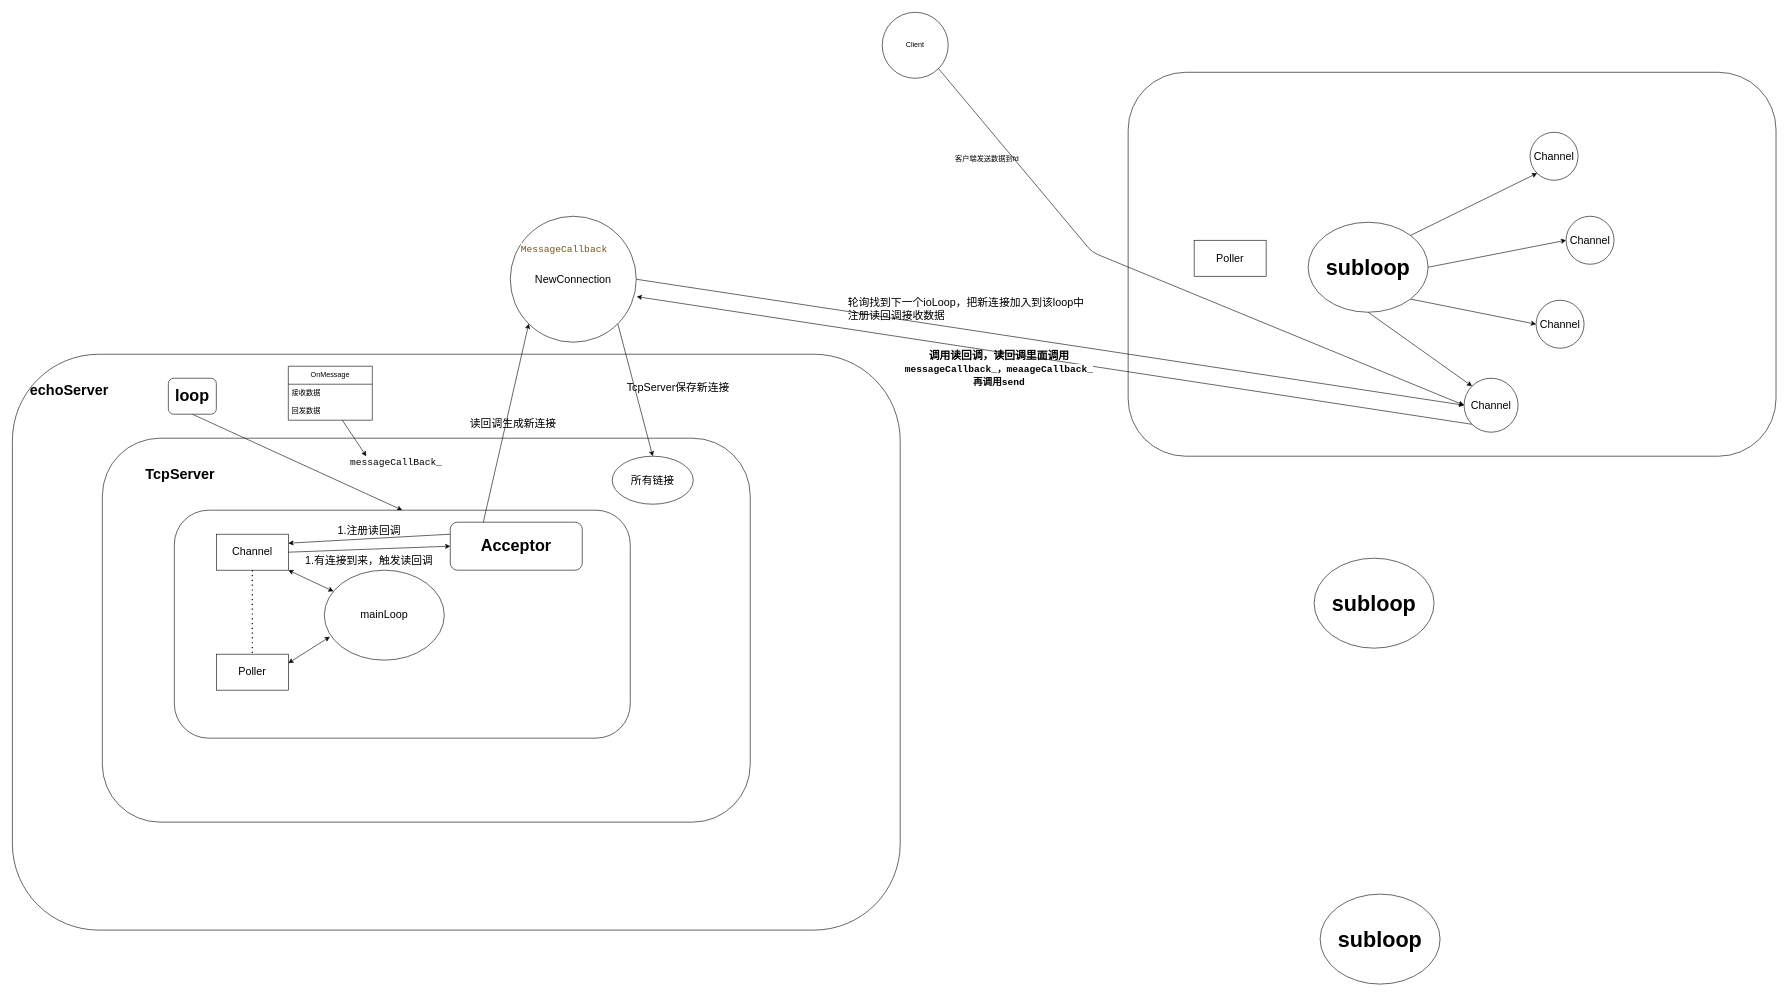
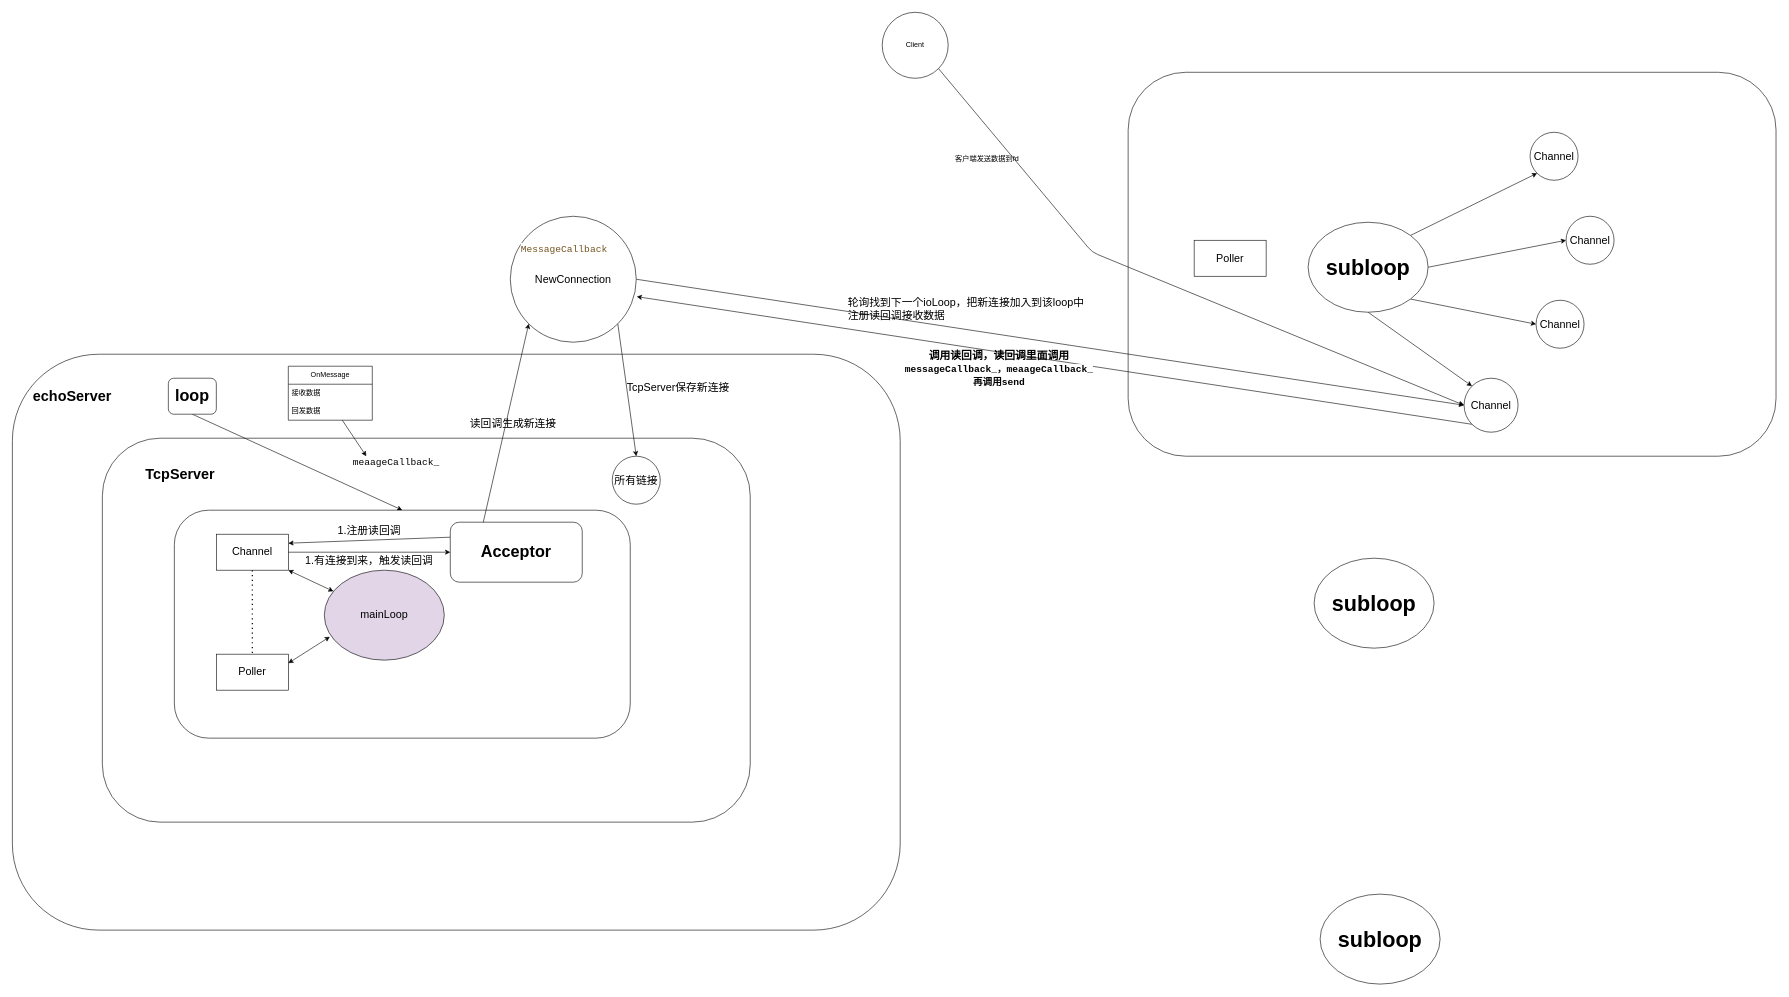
  <mxCell id="0" />
  <mxCell id="1" parent="0" />
  <mxCell id="2" value="&lt;h1&gt;&lt;br&gt;&lt;/h1&gt;" style="rounded=1;whiteSpace=wrap;html=1;fontSize=18;" parent="1" vertex="1"><mxGeometry x="1880" y="120" width="1080" height="640" as="geometry" /></mxCell>
  <mxCell id="3" value="" style="rounded=1;whiteSpace=wrap;html=1;" parent="1" vertex="1"><mxGeometry x="20" y="590" width="1480" height="960" as="geometry" /></mxCell>
- <mxCell id="4" value="&lt;h1&gt;echoServer&lt;/h1&gt;" style="text;html=1;strokeColor=none;fillColor=none;align=center;verticalAlign=middle;whiteSpace=wrap;rounded=0;" parent="1" vertex="1"><mxGeometry x="45" y="630" width="140" height="40" as="geometry" /></mxCell>
+ <mxCell id="4" value="&lt;h1&gt;echoServer&lt;/h1&gt;" style="text;html=1;strokeColor=none;fillColor=none;align=center;verticalAlign=middle;whiteSpace=wrap;rounded=0;" parent="1" vertex="1"><mxGeometry x="50" y="640" width="140" height="40" as="geometry" /></mxCell>
  <mxCell id="5" value="&lt;h1&gt;&lt;br&gt;&lt;/h1&gt;" style="rounded=1;whiteSpace=wrap;html=1;fontSize=18;" parent="1" vertex="1"><mxGeometry x="170" y="730" width="1080" height="640" as="geometry" /></mxCell>
  <mxCell id="6" value="&lt;h1&gt;TcpServer&lt;/h1&gt;" style="text;html=1;strokeColor=none;fillColor=none;align=center;verticalAlign=middle;whiteSpace=wrap;rounded=0;" parent="1" vertex="1"><mxGeometry x="230" y="770" width="140" height="40" as="geometry" /></mxCell>
  <mxCell id="7" style="edgeStyle=none;html=1;exitX=0.5;exitY=1;exitDx=0;exitDy=0;entryX=0.5;entryY=0;entryDx=0;entryDy=0;fontSize=18;" parent="1" source="8" target="9" edge="1"><mxGeometry relative="1" as="geometry" /></mxCell>
  <mxCell id="8" value="&lt;h2&gt;loop&lt;/h2&gt;" style="rounded=1;whiteSpace=wrap;html=1;fontSize=18;" parent="1" vertex="1"><mxGeometry x="280" y="630" width="80" height="60" as="geometry" /></mxCell>
  <mxCell id="9" value="&lt;h2&gt;&lt;br&gt;&lt;/h2&gt;" style="rounded=1;whiteSpace=wrap;html=1;fontSize=18;" parent="1" vertex="1"><mxGeometry x="290" y="850" width="760" height="380" as="geometry" /></mxCell>
  <mxCell id="10" style="edgeStyle=none;html=1;exitX=0;exitY=0.25;exitDx=0;exitDy=0;entryX=1;entryY=0.25;entryDx=0;entryDy=0;fontSize=18;" parent="1" source="11" target="12" edge="1"><mxGeometry relative="1" as="geometry" /></mxCell>
- <mxCell id="11" value="&lt;h2&gt;Acceptor&lt;/h2&gt;" style="rounded=1;whiteSpace=wrap;html=1;fontSize=18;" parent="1" vertex="1"><mxGeometry x="750" y="870" width="220" height="80" as="geometry" /></mxCell>
+ <mxCell id="11" value="&lt;h2&gt;Acceptor&lt;/h2&gt;" style="rounded=1;whiteSpace=wrap;html=1;fontSize=18;" parent="1" vertex="1"><mxGeometry x="750" y="870" width="220" height="100" as="geometry" /></mxCell>
  <mxCell id="12" value="&lt;font style=&quot;font-size: 18px;&quot;&gt;Channel&lt;/font&gt;" style="rounded=0;whiteSpace=wrap;html=1;" parent="1" vertex="1"><mxGeometry x="360" y="890" width="120" height="60" as="geometry" /></mxCell>
  <mxCell id="13" value="&lt;font style=&quot;font-size: 18px;&quot;&gt;Poller&lt;/font&gt;" style="rounded=0;whiteSpace=wrap;html=1;" parent="1" vertex="1"><mxGeometry x="360" y="1090" width="120" height="60" as="geometry" /></mxCell>
- <mxCell id="14" value="mainLoop" style="ellipse;whiteSpace=wrap;html=1;fontSize=18;" parent="1" vertex="1"><mxGeometry x="540" y="950" width="200" height="150" as="geometry" /></mxCell>
+ <mxCell id="14" value="mainLoop" style="ellipse;whiteSpace=wrap;html=1;fontSize=18;fillColor=#e1d5e7;" parent="1" vertex="1"><mxGeometry x="540" y="950" width="200" height="150" as="geometry" /></mxCell>
  <mxCell id="15" value="" style="endArrow=classic;startArrow=classic;html=1;fontSize=18;exitX=1;exitY=1;exitDx=0;exitDy=0;" parent="1" source="12" target="14" edge="1"><mxGeometry width="50" height="50" relative="1" as="geometry"><mxPoint x="610" y="1040" as="sourcePoint" /><mxPoint x="660" y="990" as="targetPoint" /></mxGeometry></mxCell>
  <mxCell id="16" value="" style="endArrow=classic;startArrow=classic;html=1;fontSize=18;exitX=1;exitY=0.25;exitDx=0;exitDy=0;entryX=0.046;entryY=0.74;entryDx=0;entryDy=0;entryPerimeter=0;" parent="1" source="13" target="14" edge="1"><mxGeometry width="50" height="50" relative="1" as="geometry"><mxPoint x="610" y="1040" as="sourcePoint" /><mxPoint x="660" y="990" as="targetPoint" /></mxGeometry></mxCell>
  <mxCell id="17" value="1.注册读回调" style="text;html=1;strokeColor=none;fillColor=none;align=center;verticalAlign=middle;whiteSpace=wrap;rounded=0;fontSize=18;" parent="1" vertex="1"><mxGeometry x="540" y="870" width="150" height="30" as="geometry" /></mxCell>
  <mxCell id="18" value="" style="endArrow=none;dashed=1;html=1;dashPattern=1 3;strokeWidth=2;fontSize=18;exitX=0.5;exitY=1;exitDx=0;exitDy=0;entryX=0.5;entryY=0;entryDx=0;entryDy=0;" parent="1" source="12" target="13" edge="1"><mxGeometry width="50" height="50" relative="1" as="geometry"><mxPoint x="610" y="950" as="sourcePoint" /><mxPoint x="660" y="900" as="targetPoint" /></mxGeometry></mxCell>
  <mxCell id="19" value="1.有连接到来，触发读回调" style="text;html=1;strokeColor=none;fillColor=none;align=center;verticalAlign=middle;whiteSpace=wrap;rounded=0;fontSize=18;" parent="1" vertex="1"><mxGeometry x="500" y="920" width="230" height="30" as="geometry" /></mxCell>
  <mxCell id="20" value="" style="endArrow=classic;html=1;fontSize=18;exitX=1;exitY=0.5;exitDx=0;exitDy=0;entryX=0;entryY=0.5;entryDx=0;entryDy=0;" parent="1" source="12" target="11" edge="1"><mxGeometry width="50" height="50" relative="1" as="geometry"><mxPoint x="610" y="900" as="sourcePoint" /><mxPoint x="660" y="850" as="targetPoint" /></mxGeometry></mxCell>
  <mxCell id="21" style="edgeStyle=none;html=1;exitX=1;exitY=0;exitDx=0;exitDy=0;entryX=0;entryY=1;entryDx=0;entryDy=0;fontSize=18;" parent="1" source="25" target="37" edge="1"><mxGeometry relative="1" as="geometry" /></mxCell>
  <mxCell id="22" style="edgeStyle=none;html=1;exitX=1;exitY=0.5;exitDx=0;exitDy=0;entryX=0;entryY=0.5;entryDx=0;entryDy=0;fontSize=18;" parent="1" source="25" target="38" edge="1"><mxGeometry relative="1" as="geometry" /></mxCell>
  <mxCell id="23" style="edgeStyle=none;html=1;exitX=1;exitY=1;exitDx=0;exitDy=0;entryX=0;entryY=0.5;entryDx=0;entryDy=0;fontSize=18;" parent="1" source="25" target="39" edge="1"><mxGeometry relative="1" as="geometry" /></mxCell>
  <mxCell id="24" style="edgeStyle=none;html=1;exitX=0.5;exitY=1;exitDx=0;exitDy=0;entryX=0;entryY=0;entryDx=0;entryDy=0;fontSize=18;" parent="1" source="25" target="41" edge="1"><mxGeometry relative="1" as="geometry" /></mxCell>
  <mxCell id="25" value="&lt;h1&gt;subloop&lt;/h1&gt;" style="ellipse;whiteSpace=wrap;html=1;fontSize=18;" parent="1" vertex="1"><mxGeometry x="2180" y="370" width="200" height="150" as="geometry" /></mxCell>
  <mxCell id="26" value="&lt;h1&gt;subloop&lt;/h1&gt;" style="ellipse;whiteSpace=wrap;html=1;fontSize=18;" parent="1" vertex="1"><mxGeometry x="2190" y="930" width="200" height="150" as="geometry" /></mxCell>
  <mxCell id="27" value="&lt;h1&gt;subloop&lt;/h1&gt;" style="ellipse;whiteSpace=wrap;html=1;fontSize=18;" parent="1" vertex="1"><mxGeometry x="2200" y="1490" width="200" height="150" as="geometry" /></mxCell>
- <mxCell id="28" value="所有链接" style="ellipse;whiteSpace=wrap;html=1;aspect=fixed;fontSize=18;" parent="1" vertex="1"><mxGeometry x="1020" y="760" width="135" height="80" as="geometry" /></mxCell>
+ <mxCell id="28" value="所有链接" style="ellipse;whiteSpace=wrap;html=1;aspect=fixed;fontSize=18;" parent="1" vertex="1"><mxGeometry x="1020" y="760" width="80" height="80" as="geometry" /></mxCell>
  <mxCell id="29" style="edgeStyle=none;html=1;exitX=1;exitY=1;exitDx=0;exitDy=0;entryX=0.5;entryY=0;entryDx=0;entryDy=0;fontSize=18;" parent="1" source="31" target="28" edge="1"><mxGeometry relative="1" as="geometry" /></mxCell>
  <mxCell id="30" style="edgeStyle=none;html=1;exitX=1;exitY=0.5;exitDx=0;exitDy=0;entryX=0;entryY=0.5;entryDx=0;entryDy=0;" parent="1" source="31" target="41" edge="1"><mxGeometry relative="1" as="geometry" /></mxCell>
  <mxCell id="31" value="NewConnection" style="ellipse;whiteSpace=wrap;html=1;aspect=fixed;fontSize=18;" parent="1" vertex="1"><mxGeometry x="850" y="360" width="210" height="210" as="geometry" /></mxCell>
  <mxCell id="32" value="" style="endArrow=classic;html=1;fontSize=18;exitX=0.25;exitY=0;exitDx=0;exitDy=0;entryX=0;entryY=1;entryDx=0;entryDy=0;" parent="1" source="11" target="31" edge="1"><mxGeometry width="50" height="50" relative="1" as="geometry"><mxPoint x="950" y="820" as="sourcePoint" /><mxPoint x="1000" y="770" as="targetPoint" /></mxGeometry></mxCell>
  <mxCell id="33" value="读回调生成新连接" style="text;html=1;strokeColor=none;fillColor=none;align=center;verticalAlign=middle;whiteSpace=wrap;rounded=0;fontSize=18;" parent="1" vertex="1"><mxGeometry x="705" y="690" width="300" height="30" as="geometry" /></mxCell>
  <mxCell id="34" value="TcpServer保存新连接" style="text;html=1;strokeColor=none;fillColor=none;align=center;verticalAlign=middle;whiteSpace=wrap;rounded=0;fontSize=18;" parent="1" vertex="1"><mxGeometry x="1030" y="630" width="200" height="30" as="geometry" /></mxCell>
  <mxCell id="35" value="&lt;div style=&quot;text-align: left;&quot;&gt;&lt;span style=&quot;background-color: initial;&quot;&gt;轮询找到下一个ioLoop，把新连接加入到该loop中&lt;/span&gt;&lt;/div&gt;&lt;div style=&quot;text-align: left;&quot;&gt;&lt;span style=&quot;background-color: initial;&quot;&gt;注册读回调接收数据&lt;/span&gt;&lt;/div&gt;" style="text;html=1;strokeColor=none;fillColor=none;align=center;verticalAlign=middle;whiteSpace=wrap;rounded=0;fontSize=18;" parent="1" vertex="1"><mxGeometry x="1400" y="500" width="420" height="30" as="geometry" /></mxCell>
  <mxCell id="36" value="&lt;font style=&quot;font-size: 18px;&quot;&gt;Poller&lt;/font&gt;" style="rounded=0;whiteSpace=wrap;html=1;" parent="1" vertex="1"><mxGeometry x="1990" y="400" width="120" height="60" as="geometry" /></mxCell>
  <mxCell id="37" value="Channel" style="ellipse;whiteSpace=wrap;html=1;aspect=fixed;fontSize=18;" parent="1" vertex="1"><mxGeometry x="2550" y="220" width="80" height="80" as="geometry" /></mxCell>
  <mxCell id="38" value="Channel" style="ellipse;whiteSpace=wrap;html=1;aspect=fixed;fontSize=18;" parent="1" vertex="1"><mxGeometry x="2610" y="360" width="80" height="80" as="geometry" /></mxCell>
  <mxCell id="39" value="Channel" style="ellipse;whiteSpace=wrap;html=1;aspect=fixed;fontSize=18;" parent="1" vertex="1"><mxGeometry x="2560" y="500" width="80" height="80" as="geometry" /></mxCell>
  <mxCell id="40" style="edgeStyle=none;html=1;exitX=0;exitY=1;exitDx=0;exitDy=0;entryX=1.004;entryY=0.638;entryDx=0;entryDy=0;entryPerimeter=0;" parent="1" source="41" target="31" edge="1"><mxGeometry relative="1" as="geometry" /></mxCell>
  <mxCell id="41" value="Channel" style="ellipse;whiteSpace=wrap;html=1;aspect=fixed;fontSize=18;" parent="1" vertex="1"><mxGeometry x="2440" y="630" width="90" height="90" as="geometry" /></mxCell>
  <mxCell id="42" value="OnMessage" style="swimlane;fontStyle=0;childLayout=stackLayout;horizontal=1;startSize=30;horizontalStack=0;resizeParent=1;resizeParentMax=0;resizeLast=0;collapsible=1;marginBottom=0;whiteSpace=wrap;html=1;" parent="1" vertex="1"><mxGeometry x="480" y="610" width="140" height="90" as="geometry" /></mxCell>
  <mxCell id="43" value="接收数据" style="text;strokeColor=none;fillColor=none;align=left;verticalAlign=middle;spacingLeft=4;spacingRight=4;overflow=hidden;points=[[0,0.5],[1,0.5]];portConstraint=eastwest;rotatable=0;whiteSpace=wrap;html=1;" parent="42" vertex="1"><mxGeometry y="30" width="140" height="30" as="geometry" /></mxCell>
  <mxCell id="44" value="回发数据" style="text;strokeColor=none;fillColor=none;align=left;verticalAlign=middle;spacingLeft=4;spacingRight=4;overflow=hidden;points=[[0,0.5],[1,0.5]];portConstraint=eastwest;rotatable=0;whiteSpace=wrap;html=1;" parent="42" vertex="1"><mxGeometry y="60" width="140" height="30" as="geometry" /></mxCell>
- <mxCell id="45" value="&lt;div style=&quot;background-color: rgb(255, 255, 255); font-family: Consolas, &amp;quot;Courier New&amp;quot;, monospace; font-size: 16px; line-height: 22px;&quot;&gt;messageCallBack_&lt;/div&gt;" style="text;html=1;strokeColor=none;fillColor=none;align=center;verticalAlign=middle;whiteSpace=wrap;rounded=0;" parent="1" vertex="1"><mxGeometry x="580" y="760" width="160" height="20" as="geometry" /></mxCell>
+ <mxCell id="45" value="&lt;div style=&quot;background-color: rgb(255, 255, 255); font-family: Consolas, &amp;quot;Courier New&amp;quot;, monospace; font-size: 16px; line-height: 22px;&quot;&gt;meaageCallback_&lt;/div&gt;" style="text;html=1;strokeColor=none;fillColor=none;align=center;verticalAlign=middle;whiteSpace=wrap;rounded=0;" parent="1" vertex="1"><mxGeometry x="580" y="760" width="160" height="20" as="geometry" /></mxCell>
  <mxCell id="46" value="" style="endArrow=classic;html=1;" parent="1" edge="1"><mxGeometry width="50" height="50" relative="1" as="geometry"><mxPoint x="570" y="700" as="sourcePoint" /><mxPoint x="610" y="760" as="targetPoint" /></mxGeometry></mxCell>
  <mxCell id="47" value="&lt;div style=&quot;background-color: rgb(255, 255, 255); font-family: Consolas, &amp;quot;Courier New&amp;quot;, monospace; font-size: 16px; line-height: 22px;&quot;&gt;&lt;span style=&quot;color: #74531f;&quot;&gt;MessageCallback&lt;/span&gt;&lt;/div&gt;" style="text;html=1;strokeColor=none;fillColor=none;align=center;verticalAlign=middle;whiteSpace=wrap;rounded=0;" parent="1" vertex="1"><mxGeometry x="910" y="400" width="60" height="30" as="geometry" /></mxCell>
  <mxCell id="48" value="Client" style="ellipse;whiteSpace=wrap;html=1;aspect=fixed;" parent="1" vertex="1"><mxGeometry x="1470" y="20" width="110" height="110" as="geometry" /></mxCell>
  <mxCell id="49" value="" style="endArrow=classic;html=1;exitX=1;exitY=1;exitDx=0;exitDy=0;entryX=0;entryY=0.5;entryDx=0;entryDy=0;" parent="1" source="48" target="41" edge="1"><mxGeometry width="50" height="50" relative="1" as="geometry"><mxPoint x="1820" y="590" as="sourcePoint" /><mxPoint x="1870" y="540" as="targetPoint" /><Array as="points"><mxPoint x="1820" y="420" /></Array></mxGeometry></mxCell>
  <mxCell id="50" value="客户端发送数据到fd" style="text;html=1;strokeColor=none;fillColor=none;align=center;verticalAlign=middle;whiteSpace=wrap;rounded=0;" parent="1" vertex="1"><mxGeometry x="1570" y="250" width="150" height="30" as="geometry" /></mxCell>
  <mxCell id="51" value="&lt;h2&gt;调用读回调，读回调里面调用&lt;span style=&quot;background-color: rgb(255, 255, 255); font-family: Consolas, &amp;quot;Courier New&amp;quot;, monospace; font-size: 16px;&quot;&gt;messageCallback_，meaageCallback_再调用send&lt;/span&gt;&lt;/h2&gt;" style="text;html=1;strokeColor=none;fillColor=none;align=center;verticalAlign=middle;whiteSpace=wrap;rounded=0;" parent="1" vertex="1"><mxGeometry x="1500" y="600" width="330" height="30" as="geometry" /></mxCell>
